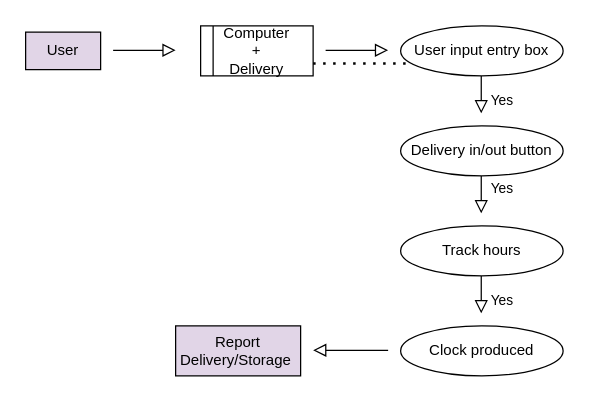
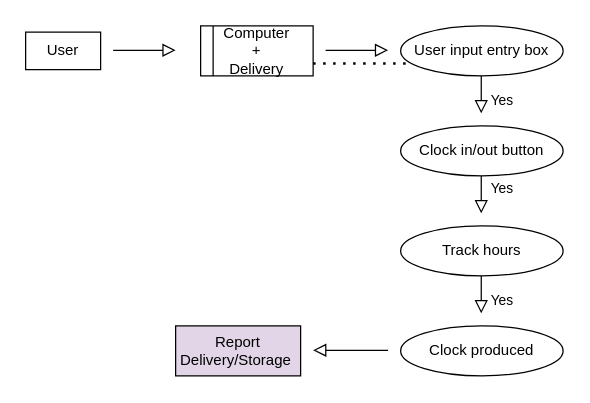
  <mxCell id="0" />
  <mxCell id="1" parent="0" />
  <mxCell id="2" value="" style="rounded=0;html=1;jettySize=auto;orthogonalLoop=1;fontSize=11;endArrow=block;endFill=0;endSize=8;strokeWidth=1;shadow=0;labelBackgroundColor=none;edgeStyle=orthogonalEdgeStyle;" parent="1" edge="1"><mxGeometry relative="1" as="geometry"><mxPoint x="260" y="39.5" as="sourcePoint" /><mxPoint x="310" y="39.5" as="targetPoint" /></mxGeometry></mxCell>
  <mxCell id="3" value="Yes" style="rounded=0;html=1;jettySize=auto;orthogonalLoop=1;fontSize=11;endArrow=block;endFill=0;endSize=8;strokeWidth=1;shadow=0;labelBackgroundColor=none;edgeStyle=orthogonalEdgeStyle;" parent="1" edge="1"><mxGeometry x="0.333" y="16" relative="1" as="geometry"><mxPoint as="offset" /><mxPoint x="384.5" y="60" as="sourcePoint" /><mxPoint x="384.5" y="90" as="targetPoint" /></mxGeometry></mxCell>
  <mxCell id="4" value="User input entry box" style="ellipse;whiteSpace=wrap;html=1;" vertex="1" parent="1"><mxGeometry x="320" y="20" width="130" height="40" as="geometry" /></mxCell>
- <mxCell id="5" value="Delivery in/out button" style="ellipse;whiteSpace=wrap;html=1;" vertex="1" parent="1"><mxGeometry x="320" y="100" width="130" height="40" as="geometry" /></mxCell>
+ <mxCell id="5" value="Clock in/out button" style="ellipse;whiteSpace=wrap;html=1;" vertex="1" parent="1"><mxGeometry x="320" y="100" width="130" height="40" as="geometry" /></mxCell>
  <mxCell id="6" value="Track hours" style="ellipse;whiteSpace=wrap;html=1;" vertex="1" parent="1"><mxGeometry x="320" y="180" width="130" height="40" as="geometry" /></mxCell>
  <mxCell id="7" value="Yes" style="rounded=0;html=1;jettySize=auto;orthogonalLoop=1;fontSize=11;endArrow=block;endFill=0;endSize=8;strokeWidth=1;shadow=0;labelBackgroundColor=none;edgeStyle=orthogonalEdgeStyle;" edge="1" parent="1"><mxGeometry x="-0.333" y="16" relative="1" as="geometry"><mxPoint as="offset" /><mxPoint x="384.5" y="140" as="sourcePoint" /><mxPoint x="384.5" y="170" as="targetPoint" /></mxGeometry></mxCell>
  <mxCell id="8" value="Yes" style="rounded=0;html=1;jettySize=auto;orthogonalLoop=1;fontSize=11;endArrow=block;endFill=0;endSize=8;strokeWidth=1;shadow=0;labelBackgroundColor=none;edgeStyle=orthogonalEdgeStyle;" edge="1" parent="1"><mxGeometry x="0.333" y="16" relative="1" as="geometry"><mxPoint as="offset" /><mxPoint x="384.5" y="220" as="sourcePoint" /><mxPoint x="384.5" y="250" as="targetPoint" /></mxGeometry></mxCell>
  <mxCell id="9" value="Clock produced" style="ellipse;whiteSpace=wrap;html=1;" vertex="1" parent="1"><mxGeometry x="320" y="260" width="130" height="40" as="geometry" /></mxCell>
  <mxCell id="10" value="" style="rounded=0;html=1;jettySize=auto;orthogonalLoop=1;fontSize=11;endArrow=block;endFill=0;endSize=8;strokeWidth=1;shadow=0;labelBackgroundColor=none;edgeStyle=orthogonalEdgeStyle;" edge="1" parent="1"><mxGeometry relative="1" as="geometry"><mxPoint x="310" y="279.5" as="sourcePoint" /><mxPoint x="250" y="279.5" as="targetPoint" /></mxGeometry></mxCell>
- <mxCell id="11" value="User" style="rounded=0;whiteSpace=wrap;html=1;fillColor=#e1d5e7;" vertex="1" parent="1"><mxGeometry x="20" y="25" width="60" height="30" as="geometry" /></mxCell>
+ <mxCell id="11" value="User" style="rounded=0;whiteSpace=wrap;html=1;" vertex="1" parent="1"><mxGeometry x="20" y="25" width="60" height="30" as="geometry" /></mxCell>
  <mxCell id="12" value="" style="rounded=0;html=1;jettySize=auto;orthogonalLoop=1;fontSize=11;endArrow=block;endFill=0;endSize=8;strokeWidth=1;shadow=0;labelBackgroundColor=none;edgeStyle=orthogonalEdgeStyle;" edge="1" parent="1"><mxGeometry relative="1" as="geometry"><mxPoint x="90" y="39.5" as="sourcePoint" /><mxPoint x="140" y="39.5" as="targetPoint" /></mxGeometry></mxCell>
  <mxCell id="13" value="Computer&lt;br&gt;+&lt;br&gt;Delivery" style="rounded=0;whiteSpace=wrap;html=1;" vertex="1" parent="1"><mxGeometry x="160" y="20" width="90" height="40" as="geometry" /></mxCell>
  <mxCell id="14" value="" style="endArrow=none;html=1;rounded=0;" edge="1" parent="1"><mxGeometry width="50" height="50" relative="1" as="geometry"><mxPoint x="170" y="60" as="sourcePoint" /><mxPoint x="170" y="20" as="targetPoint" /></mxGeometry></mxCell>
  <mxCell id="15" value="" style="endArrow=none;dashed=1;html=1;dashPattern=1 3;strokeWidth=2;rounded=0;" edge="1" parent="1"><mxGeometry width="50" height="50" relative="1" as="geometry"><mxPoint x="250" y="50" as="sourcePoint" /><mxPoint x="330" y="50" as="targetPoint" /></mxGeometry></mxCell>
  <mxCell id="16" value="Report Delivery/Storage&amp;nbsp;" style="rounded=0;whiteSpace=wrap;html=1;fillColor=#e1d5e7;" vertex="1" parent="1"><mxGeometry x="140" y="260" width="100" height="40" as="geometry" /></mxCell>
